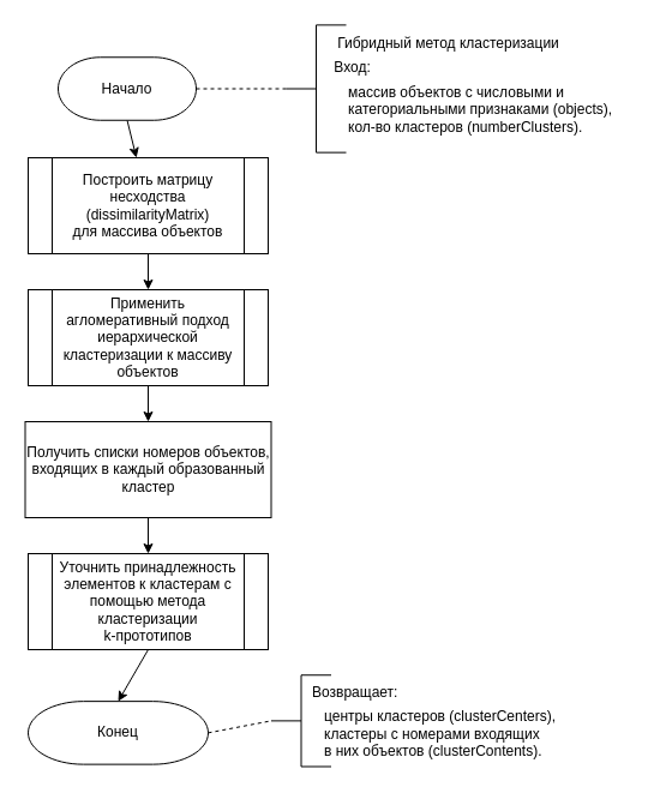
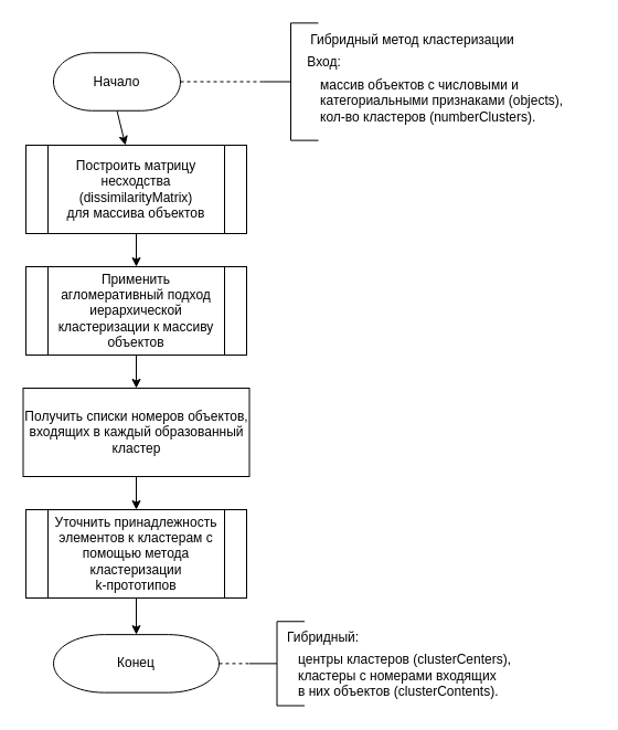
  <mxCell id="0" />
  <mxCell id="1" parent="0" />
  <mxCell id="2" style="edgeStyle=none;html=1;entryX=0;entryY=0.5;entryDx=0;entryDy=0;entryPerimeter=0;fontSize=12;endArrow=none;endFill=0;dashed=1;exitX=1;exitY=0.5;exitDx=0;exitDy=0;exitPerimeter=0;" parent="1" source="4" target="5" edge="1"><mxGeometry relative="1" as="geometry"><mxPoint x="228" y="74" as="sourcePoint" /></mxGeometry></mxCell>
  <mxCell id="3" style="edgeStyle=none;html=1;exitX=0.5;exitY=1;exitDx=0;exitDy=0;exitPerimeter=0;fontSize=12;endArrow=classic;endFill=1;" parent="1" source="4" target="10" edge="1"><mxGeometry relative="1" as="geometry" /></mxCell>
  <mxCell id="4" value="Начало" style="strokeWidth=1;html=1;shape=mxgraph.flowchart.terminator;whiteSpace=wrap;strokeColor=default;gradientColor=none;" parent="1" vertex="1"><mxGeometry x="48" y="47.25" width="115" height="52.5" as="geometry" /></mxCell>
  <mxCell id="5" value="" style="strokeWidth=1;html=1;shape=mxgraph.flowchart.annotation_2;align=left;labelPosition=right;pointerEvents=1;strokeColor=default;fontSize=13;gradientColor=none;" parent="1" vertex="1"><mxGeometry x="238" y="20.38" width="50" height="106.25" as="geometry" /></mxCell>
  <mxCell id="6" value="&lt;span style=&quot;font-size: 12px;&quot;&gt;Гибридный метод кластеризации&lt;/span&gt;" style="text;html=1;align=center;verticalAlign=middle;resizable=0;points=[];autosize=1;strokeColor=none;fillColor=none;fontSize=13;strokeWidth=1;" parent="1" vertex="1"><mxGeometry x="268" y="20.38" width="210" height="30" as="geometry" /></mxCell>
  <mxCell id="7" value="Вход:" style="text;html=1;align=center;verticalAlign=middle;resizable=0;points=[];autosize=1;strokeColor=none;fillColor=none;fontSize=12;" parent="1" vertex="1"><mxGeometry x="268" y="41" width="50" height="30" as="geometry" /></mxCell>
  <mxCell id="8" value="массив объектов с числовыми и &lt;br&gt;категориальными признаками (objects),&lt;br&gt;кол-во кластеров (numberClusters)." style="text;html=1;align=left;verticalAlign=middle;resizable=0;points=[];autosize=1;strokeColor=none;fillColor=none;fontSize=12;" parent="1" vertex="1"><mxGeometry x="288" y="61" width="250" height="60" as="geometry" /></mxCell>
  <mxCell id="9" style="edgeStyle=none;html=1;exitX=0.5;exitY=1;exitDx=0;exitDy=0;fontSize=12;endArrow=classic;endFill=1;" parent="1" source="10" target="12" edge="1"><mxGeometry relative="1" as="geometry" /></mxCell>
  <mxCell id="10" value="Построить матрицу несходства (dissimilarityMatrix)&lt;br&gt;для массива объектов" style="shape=process;whiteSpace=wrap;html=1;backgroundOutline=1;strokeColor=default;strokeWidth=1;fontSize=12;gradientColor=none;" parent="1" vertex="1"><mxGeometry x="23" y="131" width="200" height="80" as="geometry" /></mxCell>
  <mxCell id="11" style="edgeStyle=none;html=1;exitX=0.5;exitY=1;exitDx=0;exitDy=0;entryX=0.5;entryY=0;entryDx=0;entryDy=0;fontSize=12;endArrow=classic;endFill=1;" parent="1" source="12" target="14" edge="1"><mxGeometry relative="1" as="geometry" /></mxCell>
  <mxCell id="12" value="Применить агломеративный подход иерархической кластеризации к массиву объектов" style="shape=process;whiteSpace=wrap;html=1;backgroundOutline=1;strokeColor=default;strokeWidth=1;fontSize=12;gradientColor=none;" parent="1" vertex="1"><mxGeometry x="23" y="241" width="200" height="80" as="geometry" /></mxCell>
  <mxCell id="13" style="edgeStyle=none;html=1;exitX=0.5;exitY=1;exitDx=0;exitDy=0;fontSize=12;endArrow=classic;endFill=1;" parent="1" source="14" target="16" edge="1"><mxGeometry relative="1" as="geometry" /></mxCell>
  <mxCell id="14" value="Получить списки номеров объектов, входящих в каждый образованный кластер" style="rounded=0;whiteSpace=wrap;html=1;strokeColor=default;strokeWidth=1;fontSize=12;gradientColor=none;" parent="1" vertex="1"><mxGeometry x="20.5" y="351" width="205" height="80" as="geometry" /></mxCell>
  <mxCell id="15" style="edgeStyle=none;html=1;exitX=0.5;exitY=1;exitDx=0;exitDy=0;entryX=0.5;entryY=0;entryDx=0;entryDy=0;fontSize=12;endArrow=classic;endFill=1;entryPerimeter=0;" parent="1" source="16" target="17" edge="1"><mxGeometry relative="1" as="geometry"><mxPoint x="123" y="571" as="targetPoint" /></mxGeometry></mxCell>
  <mxCell id="16" value="Уточнить принадлежность элементов к кластерам с помощью метода кластеризации &lt;br&gt;k-прототипов" style="shape=process;whiteSpace=wrap;html=1;backgroundOutline=1;strokeColor=default;strokeWidth=1;fontSize=12;gradientColor=none;" parent="1" vertex="1"><mxGeometry x="23" y="461" width="200" height="80" as="geometry" /></mxCell>
- <mxCell id="17" value="Конец" style="strokeWidth=1;html=1;shape=mxgraph.flowchart.terminator;whiteSpace=wrap;strokeColor=default;gradientColor=none;" parent="1" vertex="1"><mxGeometry x="23" y="584.13" width="150" height="52.5" as="geometry" /></mxCell>
+ <mxCell id="17" value="Конец" style="strokeWidth=1;html=1;shape=mxgraph.flowchart.terminator;whiteSpace=wrap;strokeColor=default;gradientColor=none;" parent="1" vertex="1"><mxGeometry x="48" y="574.13" width="150" height="52.5" as="geometry" /></mxCell>
  <mxCell id="18" style="edgeStyle=none;html=1;entryX=0;entryY=0.5;entryDx=0;entryDy=0;entryPerimeter=0;fontSize=12;endArrow=none;endFill=0;dashed=1;exitX=1;exitY=0.5;exitDx=0;exitDy=0;exitPerimeter=0;" parent="1" source="17" target="19" edge="1"><mxGeometry relative="1" as="geometry"><mxPoint x="198" y="598.5" as="sourcePoint" /></mxGeometry></mxCell>
  <mxCell id="19" value="" style="strokeWidth=1;html=1;shape=mxgraph.flowchart.annotation_2;align=left;labelPosition=right;pointerEvents=1;strokeColor=default;fontSize=13;gradientColor=none;" parent="1" vertex="1"><mxGeometry x="225.5" y="562.25" width="50" height="76.25" as="geometry" /></mxCell>
- <mxCell id="20" value="Возвращает:" style="text;html=1;align=left;verticalAlign=middle;resizable=0;points=[];autosize=1;strokeColor=none;fillColor=none;fontSize=12;" parent="1" vertex="1"><mxGeometry x="258" y="562.25" width="100" height="30" as="geometry" /></mxCell>
+ <mxCell id="20" value="Гибридный:" style="text;html=1;align=left;verticalAlign=middle;resizable=0;points=[];autosize=1;strokeColor=none;fillColor=none;fontSize=12;" parent="1" vertex="1"><mxGeometry x="258" y="562.25" width="100" height="30" as="geometry" /></mxCell>
  <mxCell id="21" value="&lt;br&gt;центры кластеров (clusterCenters),&lt;br&gt;кластеры с номерами входящих &lt;br&gt;в них объектов (clusterContents)." style="text;html=1;align=left;verticalAlign=middle;resizable=0;points=[];autosize=1;strokeColor=none;fillColor=none;fontSize=12;" parent="1" vertex="1"><mxGeometry x="268" y="568.5" width="220" height="70" as="geometry" /></mxCell>
